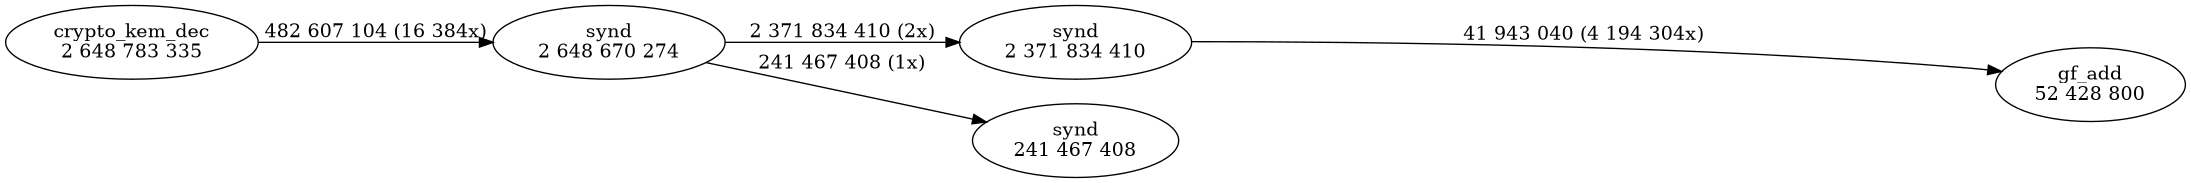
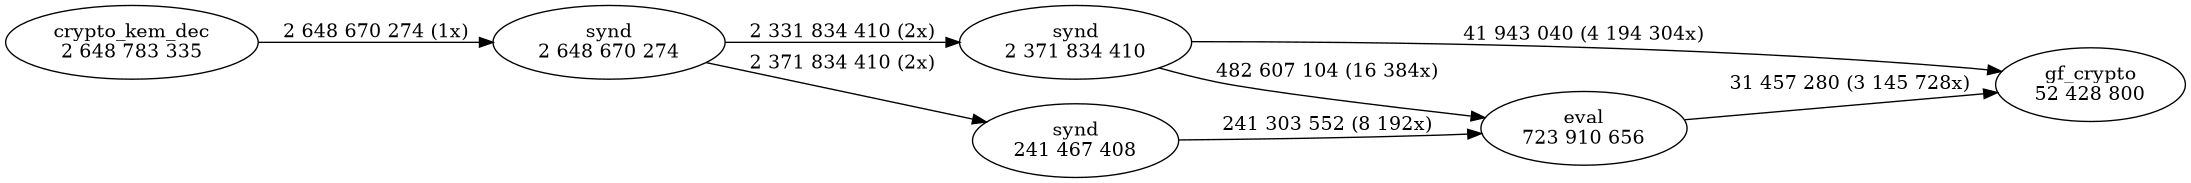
  digraph {
    rankdir=LR
    edge [weight=2]
    n1 [label="crypto_kem_dec\n2 648 783 335"]
    n2 [label="synd\n2 648 670 274"]
    n3 [label="synd\n2 371 834 410"]
    n4 [label="synd\n241 467 408"]
-   n6 [label="gf_add\n52 428 800"]
-   n1 -> n2 [label="482 607 104 (16 384x)" weight=3]
-   n2 -> n3 [label="2 371 834 410 (2x)" weight=3]
-   n2 -> n4 [label="241 467 408 (1x)"]
+   n5 [label="eval\n723 910 656"]
+   n6 [label="gf_crypto\n52 428 800"]
+   n1 -> n2 [label="2 648 670 274 (1x)" weight=3]
+   n2 -> n3 [label="2 331 834 410 (2x)" weight=3]
+   n2 -> n4 [label="2 371 834 410 (2x)"]
+   n3 -> n5 [label="482 607 104 (16 384x)"]
    n3 -> n6 [label="41 943 040 (4 194 304x)"]
+   n4 -> n5 [label="241 303 552 (8 192x)"]
+   n5 -> n6 [label="31 457 280 (3 145 728x)"]
  }
